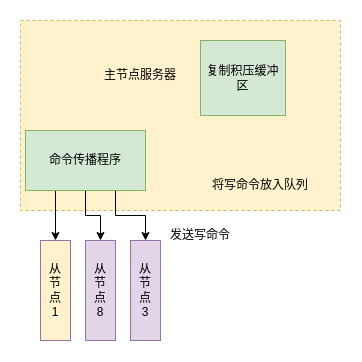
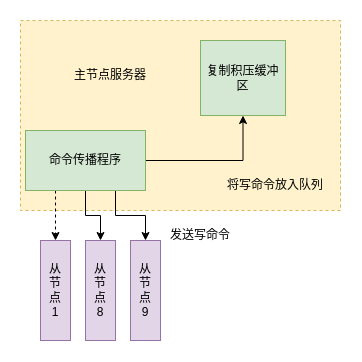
  <mxCell id="0" />
  <mxCell id="1" parent="0" />
  <mxCell id="2" value="" style="rounded=0;whiteSpace=wrap;html=1;dashed=1;fillColor=#fff2cc;strokeColor=#d6b656;" vertex="1" parent="1"><mxGeometry x="20" y="20" width="320" height="190" as="geometry" /></mxCell>
  <mxCell id="3" value="复制积压缓冲区" style="rounded=0;whiteSpace=wrap;html=1;fillColor=#d5e8d4;strokeColor=#82b366;" vertex="1" parent="1"><mxGeometry x="200" y="40" width="85" height="75" as="geometry" /></mxCell>
- <mxCell id="5" style="edgeStyle=orthogonalEdgeStyle;rounded=0;orthogonalLoop=1;jettySize=auto;html=1;exitX=0.25;exitY=1;exitDx=0;exitDy=0;entryX=0.5;entryY=0;entryDx=0;entryDy=0;" edge="1" parent="1" source="8" target="11"><mxGeometry relative="1" as="geometry" /></mxCell>
+ <mxCell id="4" style="edgeStyle=orthogonalEdgeStyle;rounded=0;orthogonalLoop=1;jettySize=auto;html=1;exitX=1;exitY=0.5;exitDx=0;exitDy=0;entryX=0.5;entryY=1;entryDx=0;entryDy=0;" edge="1" parent="1" source="8" target="3"><mxGeometry relative="1" as="geometry" /></mxCell>
+ <mxCell id="5" style="edgeStyle=orthogonalEdgeStyle;rounded=0;orthogonalLoop=1;jettySize=auto;html=1;exitX=0.25;exitY=1;exitDx=0;exitDy=0;entryX=0.5;entryY=0;entryDx=0;entryDy=0;dashed=1;" edge="1" parent="1" source="8" target="11"><mxGeometry relative="1" as="geometry" /></mxCell>
  <mxCell id="6" style="edgeStyle=orthogonalEdgeStyle;rounded=0;orthogonalLoop=1;jettySize=auto;html=1;exitX=0.5;exitY=1;exitDx=0;exitDy=0;entryX=0.5;entryY=0;entryDx=0;entryDy=0;" edge="1" parent="1" source="8" target="12"><mxGeometry relative="1" as="geometry" /></mxCell>
  <mxCell id="7" style="edgeStyle=orthogonalEdgeStyle;rounded=0;orthogonalLoop=1;jettySize=auto;html=1;exitX=0.75;exitY=1;exitDx=0;exitDy=0;entryX=0.5;entryY=0;entryDx=0;entryDy=0;" edge="1" parent="1" source="8" target="13"><mxGeometry relative="1" as="geometry" /></mxCell>
  <mxCell id="8" value="命令传播程序" style="rounded=0;whiteSpace=wrap;html=1;fillColor=#d5e8d4;strokeColor=#82b366;" vertex="1" parent="1"><mxGeometry x="25" y="130" width="120" height="60" as="geometry" /></mxCell>
- <mxCell id="9" value="主节点服务器" style="text;html=1;strokeColor=none;fillColor=none;align=center;verticalAlign=middle;whiteSpace=wrap;rounded=0;" vertex="1" parent="1"><mxGeometry x="100" y="60" width="80" height="30" as="geometry" /></mxCell>
- <mxCell id="10" value="将写命令放入队列" style="text;html=1;strokeColor=none;fillColor=none;align=center;verticalAlign=middle;whiteSpace=wrap;rounded=0;" vertex="1" parent="1"><mxGeometry x="210" y="170" width="100" height="30" as="geometry" /></mxCell>
- <mxCell id="11" value="从&lt;br&gt;节&lt;br&gt;点&lt;br&gt;1" style="rounded=0;whiteSpace=wrap;html=1;fillColor=#fff2cc;strokeColor=#9673a6;" vertex="1" parent="1"><mxGeometry x="40" y="240" width="30" height="100" as="geometry" /></mxCell>
+ <mxCell id="9" value="主节点服务器" style="text;html=1;strokeColor=none;fillColor=none;align=center;verticalAlign=middle;whiteSpace=wrap;rounded=0;" vertex="1" parent="1"><mxGeometry x="70" y="60" width="80" height="30" as="geometry" /></mxCell>
+ <mxCell id="10" value="将写命令放入队列" style="text;html=1;strokeColor=none;fillColor=none;align=center;verticalAlign=middle;whiteSpace=wrap;rounded=0;" vertex="1" parent="1"><mxGeometry x="225" y="170" width="100" height="30" as="geometry" /></mxCell>
+ <mxCell id="11" value="从&lt;br&gt;节&lt;br&gt;点&lt;br&gt;1" style="rounded=0;whiteSpace=wrap;html=1;fillColor=#e1d5e7;strokeColor=#9673a6;" vertex="1" parent="1"><mxGeometry x="40" y="240" width="30" height="100" as="geometry" /></mxCell>
  <mxCell id="12" value="从&lt;br&gt;节&lt;br&gt;点&lt;br&gt;8" style="rounded=0;whiteSpace=wrap;html=1;fillColor=#e1d5e7;strokeColor=#9673a6;" vertex="1" parent="1"><mxGeometry x="85" y="240" width="30" height="100" as="geometry" /></mxCell>
- <mxCell id="13" value="从&lt;br&gt;节&lt;br&gt;点&lt;br&gt;3" style="rounded=0;whiteSpace=wrap;html=1;fillColor=#e1d5e7;strokeColor=#9673a6;" vertex="1" parent="1"><mxGeometry x="130" y="240" width="30" height="100" as="geometry" /></mxCell>
+ <mxCell id="13" value="从&lt;br&gt;节&lt;br&gt;点&lt;br&gt;9" style="rounded=0;whiteSpace=wrap;html=1;fillColor=#e1d5e7;strokeColor=#9673a6;" vertex="1" parent="1"><mxGeometry x="130" y="240" width="30" height="100" as="geometry" /></mxCell>
  <mxCell id="14" value="发送写命令" style="text;html=1;strokeColor=none;fillColor=none;align=center;verticalAlign=middle;whiteSpace=wrap;rounded=0;" vertex="1" parent="1"><mxGeometry x="150" y="220" width="100" height="30" as="geometry" /></mxCell>
